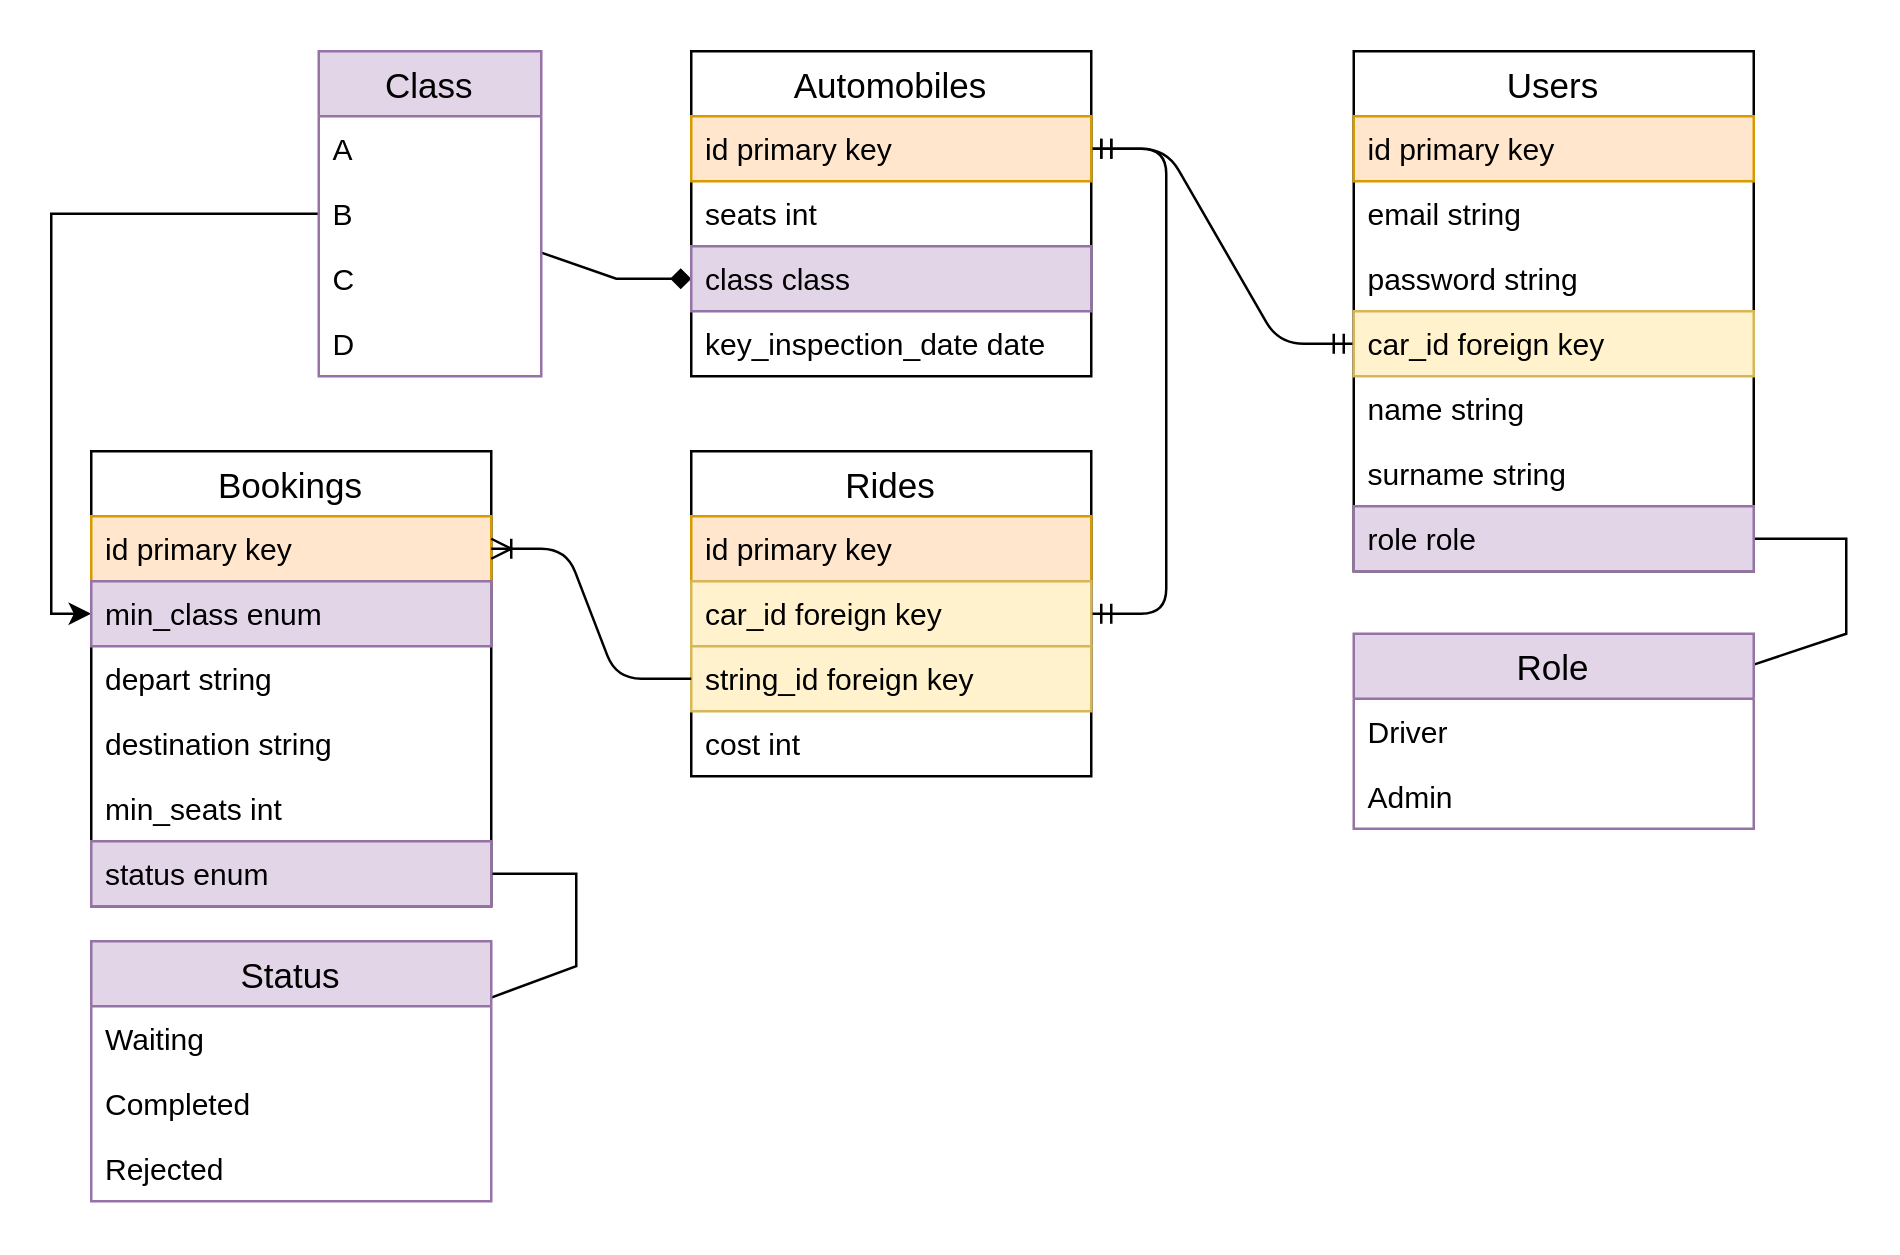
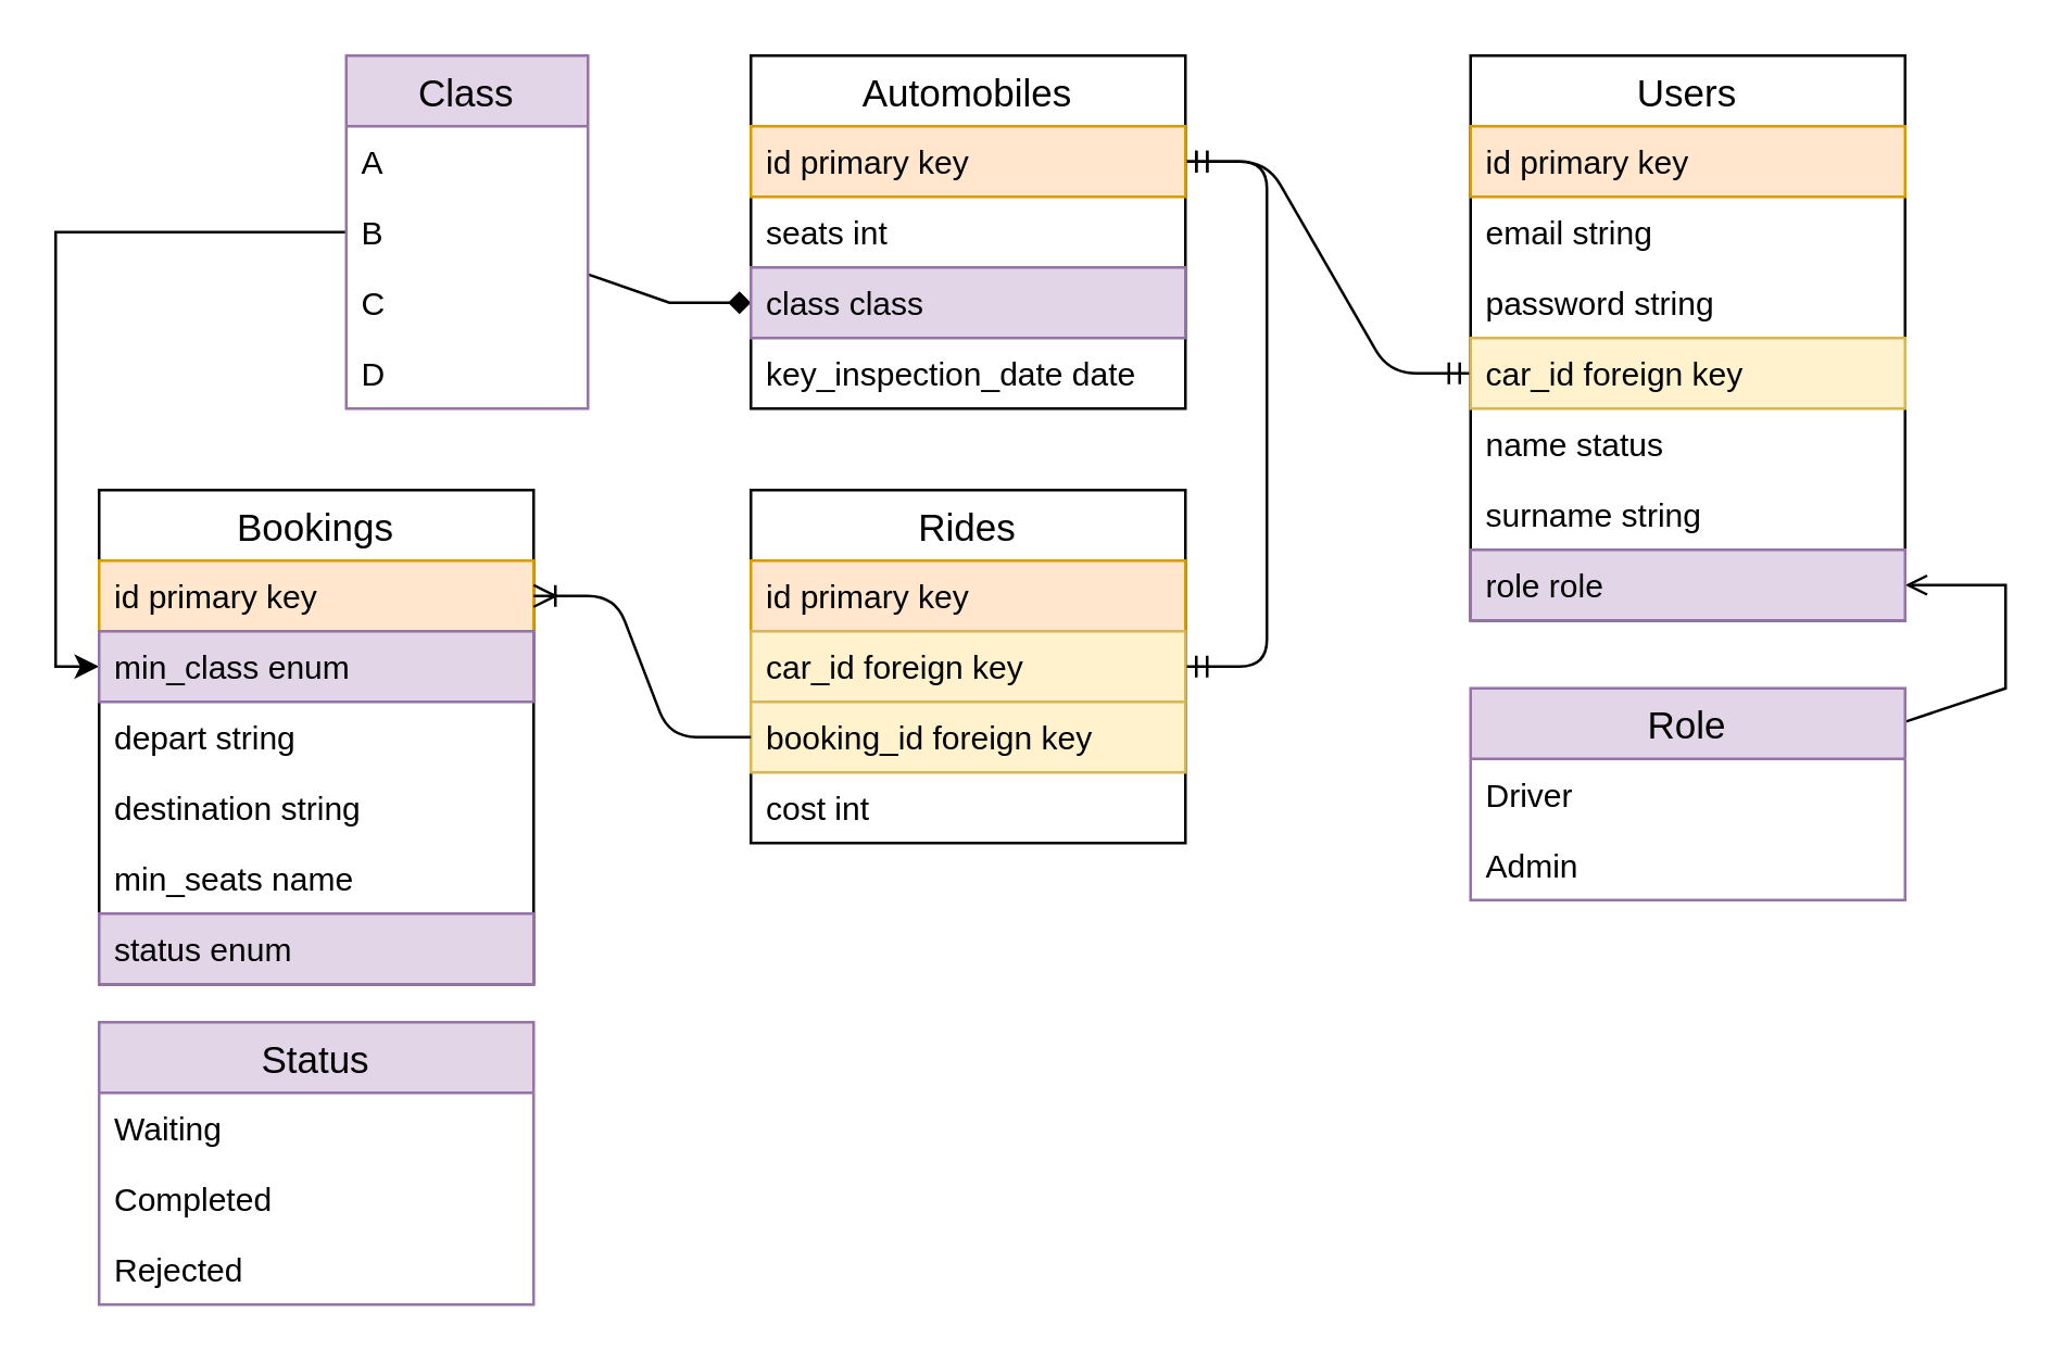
  <mxCell id="0" />
  <mxCell id="1" parent="0" />
  <mxCell id="2" value="" style="edgeStyle=entityRelationEdgeStyle;fontSize=12;html=1;endArrow=ERmandOne;startArrow=ERmandOne;" parent="1" source="9" target="17" edge="1"><mxGeometry width="100" height="100" relative="1" as="geometry"><mxPoint x="496" y="290" as="sourcePoint" /><mxPoint x="596" y="190" as="targetPoint" /></mxGeometry></mxCell>
  <mxCell id="3" value="" style="edgeStyle=entityRelationEdgeStyle;fontSize=12;html=1;endArrow=ERmandOne;startArrow=ERmandOne;" parent="1" source="23" target="9" edge="1"><mxGeometry width="100" height="100" relative="1" as="geometry"><mxPoint x="286" y="190" as="sourcePoint" /><mxPoint x="386" y="90" as="targetPoint" /></mxGeometry></mxCell>
- <mxCell id="4" value="" style="endArrow=none;html=1;rounded=0;" parent="1" source="39" target="20" edge="1"><mxGeometry relative="1" as="geometry"><mxPoint x="256" y="230" as="sourcePoint" /><mxPoint x="736" y="176" as="targetPoint" /><Array as="points"><mxPoint x="738" y="253" /><mxPoint x="738" y="215" /></Array></mxGeometry></mxCell>
+ <mxCell id="4" value="" style="endArrow=open;html=1;rounded=0;" parent="1" source="39" target="20" edge="1"><mxGeometry relative="1" as="geometry"><mxPoint x="256" y="230" as="sourcePoint" /><mxPoint x="736" y="176" as="targetPoint" /><Array as="points"><mxPoint x="738" y="253" /><mxPoint x="738" y="215" /></Array></mxGeometry></mxCell>
  <mxCell id="5" value="" style="endArrow=diamond;html=1;rounded=0;" parent="1" source="33" target="11" edge="1"><mxGeometry relative="1" as="geometry"><mxPoint x="256" y="230" as="sourcePoint" /><mxPoint x="416" y="230" as="targetPoint" /><Array as="points"><mxPoint x="246" y="111" /></Array></mxGeometry></mxCell>
- <mxCell id="6" value="" style="endArrow=none;html=1;rounded=0;" parent="1" source="42" target="32" edge="1"><mxGeometry relative="1" as="geometry"><mxPoint x="256" y="230" as="sourcePoint" /><mxPoint x="416" y="230" as="targetPoint" /><Array as="points"><mxPoint x="230" y="386" /><mxPoint x="230" y="349" /></Array></mxGeometry></mxCell>
  <mxCell id="7" value="" style="endArrow=classic;html=1;rounded=0;" parent="1" source="33" target="28" edge="1"><mxGeometry relative="1" as="geometry"><mxPoint x="327" y="222" as="sourcePoint" /><mxPoint x="487" y="222" as="targetPoint" /><Array as="points"><mxPoint x="20" y="85" /><mxPoint x="20" y="245" /></Array></mxGeometry></mxCell>
  <mxCell id="8" value="Automobiles" style="swimlane;fontStyle=0;childLayout=stackLayout;horizontal=1;startSize=26;horizontalStack=0;resizeParent=1;resizeParentMax=0;resizeLast=0;collapsible=1;marginBottom=0;align=center;fontSize=14;" parent="1" vertex="1"><mxGeometry x="276" y="20" width="160" height="130" as="geometry" /></mxCell>
  <mxCell id="9" value="id primary key" style="text;strokeColor=#d79b00;fillColor=#ffe6cc;spacingLeft=4;spacingRight=4;overflow=hidden;rotatable=0;points=[[0,0.5],[1,0.5]];portConstraint=eastwest;fontSize=12;" parent="8" vertex="1"><mxGeometry y="26" width="160" height="26" as="geometry" /></mxCell>
  <mxCell id="10" value="seats int" style="text;strokeColor=none;fillColor=none;spacingLeft=4;spacingRight=4;overflow=hidden;rotatable=0;points=[[0,0.5],[1,0.5]];portConstraint=eastwest;fontSize=12;" parent="8" vertex="1"><mxGeometry y="52" width="160" height="26" as="geometry" /></mxCell>
  <mxCell id="11" value="class class&#10;" style="text;strokeColor=#9673a6;fillColor=#e1d5e7;spacingLeft=4;spacingRight=4;overflow=hidden;rotatable=0;points=[[0,0.5],[1,0.5]];portConstraint=eastwest;fontSize=12;" parent="8" vertex="1"><mxGeometry y="78" width="160" height="26" as="geometry" /></mxCell>
  <mxCell id="12" value="key_inspection_date date" style="text;strokeColor=none;fillColor=none;spacingLeft=4;spacingRight=4;overflow=hidden;rotatable=0;points=[[0,0.5],[1,0.5]];portConstraint=eastwest;fontSize=12;" parent="8" vertex="1"><mxGeometry y="104" width="160" height="26" as="geometry" /></mxCell>
  <mxCell id="13" value="Users" style="swimlane;fontStyle=0;childLayout=stackLayout;horizontal=1;startSize=26;horizontalStack=0;resizeParent=1;resizeParentMax=0;resizeLast=0;collapsible=1;marginBottom=0;align=center;fontSize=14;" parent="1" vertex="1"><mxGeometry x="541" y="20" width="160" height="208" as="geometry"><mxRectangle x="350" y="280" width="70" height="26" as="alternateBounds" /></mxGeometry></mxCell>
  <mxCell id="14" value="id primary key" style="text;strokeColor=#d79b00;fillColor=#ffe6cc;spacingLeft=4;spacingRight=4;overflow=hidden;rotatable=0;points=[[0,0.5],[1,0.5]];portConstraint=eastwest;fontSize=12;" parent="13" vertex="1"><mxGeometry y="26" width="160" height="26" as="geometry" /></mxCell>
  <mxCell id="15" value="email string" style="text;strokeColor=none;fillColor=none;spacingLeft=4;spacingRight=4;overflow=hidden;rotatable=0;points=[[0,0.5],[1,0.5]];portConstraint=eastwest;fontSize=12;" parent="13" vertex="1"><mxGeometry y="52" width="160" height="26" as="geometry" /></mxCell>
  <mxCell id="16" value="password string&#10;" style="text;strokeColor=none;fillColor=none;spacingLeft=4;spacingRight=4;overflow=hidden;rotatable=0;points=[[0,0.5],[1,0.5]];portConstraint=eastwest;fontSize=12;" parent="13" vertex="1"><mxGeometry y="78" width="160" height="26" as="geometry" /></mxCell>
  <mxCell id="17" value="car_id foreign key" style="text;strokeColor=#d6b656;fillColor=#fff2cc;spacingLeft=4;spacingRight=4;overflow=hidden;rotatable=0;points=[[0,0.5],[1,0.5]];portConstraint=eastwest;fontSize=12;" parent="13" vertex="1"><mxGeometry y="104" width="160" height="26" as="geometry" /></mxCell>
- <mxCell id="18" value="name string" style="text;strokeColor=none;fillColor=none;spacingLeft=4;spacingRight=4;overflow=hidden;rotatable=0;points=[[0,0.5],[1,0.5]];portConstraint=eastwest;fontSize=12;" parent="13" vertex="1"><mxGeometry y="130" width="160" height="26" as="geometry" /></mxCell>
+ <mxCell id="18" value="name status" style="text;strokeColor=none;fillColor=none;spacingLeft=4;spacingRight=4;overflow=hidden;rotatable=0;points=[[0,0.5],[1,0.5]];portConstraint=eastwest;fontSize=12;" parent="13" vertex="1"><mxGeometry y="130" width="160" height="26" as="geometry" /></mxCell>
  <mxCell id="19" value="surname string" style="text;strokeColor=none;fillColor=none;spacingLeft=4;spacingRight=4;overflow=hidden;rotatable=0;points=[[0,0.5],[1,0.5]];portConstraint=eastwest;fontSize=12;" parent="13" vertex="1"><mxGeometry y="156" width="160" height="26" as="geometry" /></mxCell>
  <mxCell id="20" value="role role" style="text;strokeColor=#9673a6;fillColor=#e1d5e7;spacingLeft=4;spacingRight=4;overflow=hidden;rotatable=0;points=[[0,0.5],[1,0.5]];portConstraint=eastwest;fontSize=12;" parent="13" vertex="1"><mxGeometry y="182" width="160" height="26" as="geometry" /></mxCell>
  <mxCell id="21" value="Rides" style="swimlane;fontStyle=0;childLayout=stackLayout;horizontal=1;startSize=26;horizontalStack=0;resizeParent=1;resizeParentMax=0;resizeLast=0;collapsible=1;marginBottom=0;align=center;fontSize=14;" parent="1" vertex="1"><mxGeometry x="276" y="180" width="160" height="130" as="geometry" /></mxCell>
  <mxCell id="22" value="id primary key" style="text;strokeColor=#d79b00;fillColor=#ffe6cc;spacingLeft=4;spacingRight=4;overflow=hidden;rotatable=0;points=[[0,0.5],[1,0.5]];portConstraint=eastwest;fontSize=12;" parent="21" vertex="1"><mxGeometry y="26" width="160" height="26" as="geometry" /></mxCell>
  <mxCell id="23" value="car_id foreign key" style="text;strokeColor=#d6b656;fillColor=#fff2cc;spacingLeft=4;spacingRight=4;overflow=hidden;rotatable=0;points=[[0,0.5],[1,0.5]];portConstraint=eastwest;fontSize=12;" parent="21" vertex="1"><mxGeometry y="52" width="160" height="26" as="geometry" /></mxCell>
- <mxCell id="24" value="string_id foreign key" style="text;strokeColor=#d6b656;fillColor=#fff2cc;spacingLeft=4;spacingRight=4;overflow=hidden;rotatable=0;points=[[0,0.5],[1,0.5]];portConstraint=eastwest;fontSize=12;" parent="21" vertex="1"><mxGeometry y="78" width="160" height="26" as="geometry" /></mxCell>
+ <mxCell id="24" value="booking_id foreign key" style="text;strokeColor=#d6b656;fillColor=#fff2cc;spacingLeft=4;spacingRight=4;overflow=hidden;rotatable=0;points=[[0,0.5],[1,0.5]];portConstraint=eastwest;fontSize=12;" parent="21" vertex="1"><mxGeometry y="78" width="160" height="26" as="geometry" /></mxCell>
  <mxCell id="25" value="cost int&#10;" style="text;strokeColor=none;fillColor=none;spacingLeft=4;spacingRight=4;overflow=hidden;rotatable=0;points=[[0,0.5],[1,0.5]];portConstraint=eastwest;fontSize=12;" parent="21" vertex="1"><mxGeometry y="104" width="160" height="26" as="geometry" /></mxCell>
  <mxCell id="26" value="Bookings" style="swimlane;fontStyle=0;childLayout=stackLayout;horizontal=1;startSize=26;horizontalStack=0;resizeParent=1;resizeParentMax=0;resizeLast=0;collapsible=1;marginBottom=0;align=center;fontSize=14;" parent="1" vertex="1"><mxGeometry x="36" y="180" width="160" height="182" as="geometry" /></mxCell>
  <mxCell id="27" value="id primary key" style="text;strokeColor=#d79b00;fillColor=#ffe6cc;spacingLeft=4;spacingRight=4;overflow=hidden;rotatable=0;points=[[0,0.5],[1,0.5]];portConstraint=eastwest;fontSize=12;" parent="26" vertex="1"><mxGeometry y="26" width="160" height="26" as="geometry" /></mxCell>
  <mxCell id="28" value="min_class enum" style="text;strokeColor=#9673a6;fillColor=#e1d5e7;spacingLeft=4;spacingRight=4;overflow=hidden;rotatable=0;points=[[0,0.5],[1,0.5]];portConstraint=eastwest;fontSize=12;" parent="26" vertex="1"><mxGeometry y="52" width="160" height="26" as="geometry" /></mxCell>
  <mxCell id="29" value="depart string&#10;" style="text;strokeColor=none;fillColor=none;spacingLeft=4;spacingRight=4;overflow=hidden;rotatable=0;points=[[0,0.5],[1,0.5]];portConstraint=eastwest;fontSize=12;" parent="26" vertex="1"><mxGeometry y="78" width="160" height="26" as="geometry" /></mxCell>
  <mxCell id="30" value="destination string&#10;" style="text;strokeColor=none;fillColor=none;spacingLeft=4;spacingRight=4;overflow=hidden;rotatable=0;points=[[0,0.5],[1,0.5]];portConstraint=eastwest;fontSize=12;" parent="26" vertex="1"><mxGeometry y="104" width="160" height="26" as="geometry" /></mxCell>
- <mxCell id="31" value="min_seats int" style="text;strokeColor=none;fillColor=none;spacingLeft=4;spacingRight=4;overflow=hidden;rotatable=0;points=[[0,0.5],[1,0.5]];portConstraint=eastwest;fontSize=12;" parent="26" vertex="1"><mxGeometry y="130" width="160" height="26" as="geometry" /></mxCell>
+ <mxCell id="31" value="min_seats name" style="text;strokeColor=none;fillColor=none;spacingLeft=4;spacingRight=4;overflow=hidden;rotatable=0;points=[[0,0.5],[1,0.5]];portConstraint=eastwest;fontSize=12;" parent="26" vertex="1"><mxGeometry y="130" width="160" height="26" as="geometry" /></mxCell>
  <mxCell id="32" value="status enum" style="text;strokeColor=#9673a6;fillColor=#e1d5e7;spacingLeft=4;spacingRight=4;overflow=hidden;rotatable=0;points=[[0,0.5],[1,0.5]];portConstraint=eastwest;fontSize=12;" parent="26" vertex="1"><mxGeometry y="156" width="160" height="26" as="geometry" /></mxCell>
  <mxCell id="33" value="Class" style="swimlane;fontStyle=0;childLayout=stackLayout;horizontal=1;startSize=26;horizontalStack=0;resizeParent=1;resizeParentMax=0;resizeLast=0;collapsible=1;marginBottom=0;align=center;fontSize=14;fillColor=#e1d5e7;strokeColor=#9673a6;" parent="1" vertex="1"><mxGeometry x="127" y="20" width="89" height="130" as="geometry" /></mxCell>
  <mxCell id="34" value="A" style="text;strokeColor=none;fillColor=none;spacingLeft=4;spacingRight=4;overflow=hidden;rotatable=0;points=[[0,0.5],[1,0.5]];portConstraint=eastwest;fontSize=12;" parent="33" vertex="1"><mxGeometry y="26" width="89" height="26" as="geometry" /></mxCell>
  <mxCell id="35" value="B" style="text;strokeColor=none;fillColor=none;spacingLeft=4;spacingRight=4;overflow=hidden;rotatable=0;points=[[0,0.5],[1,0.5]];portConstraint=eastwest;fontSize=12;" parent="33" vertex="1"><mxGeometry y="52" width="89" height="26" as="geometry" /></mxCell>
  <mxCell id="36" value="C" style="text;strokeColor=none;fillColor=none;spacingLeft=4;spacingRight=4;overflow=hidden;rotatable=0;points=[[0,0.5],[1,0.5]];portConstraint=eastwest;fontSize=12;" parent="33" vertex="1"><mxGeometry y="78" width="89" height="26" as="geometry" /></mxCell>
  <mxCell id="37" value="D" style="text;strokeColor=none;fillColor=none;spacingLeft=4;spacingRight=4;overflow=hidden;rotatable=0;points=[[0,0.5],[1,0.5]];portConstraint=eastwest;fontSize=12;" parent="33" vertex="1"><mxGeometry y="104" width="89" height="26" as="geometry" /></mxCell>
  <mxCell id="38" value="" style="edgeStyle=entityRelationEdgeStyle;fontSize=12;html=1;endArrow=ERoneToMany;" parent="1" source="24" target="27" edge="1"><mxGeometry width="100" height="100" relative="1" as="geometry"><mxPoint x="332" y="298" as="sourcePoint" /><mxPoint x="432" y="198" as="targetPoint" /></mxGeometry></mxCell>
  <mxCell id="39" value="Role" style="swimlane;fontStyle=0;childLayout=stackLayout;horizontal=1;startSize=26;horizontalStack=0;resizeParent=1;resizeParentMax=0;resizeLast=0;collapsible=1;marginBottom=0;align=center;fontSize=14;fillColor=#e1d5e7;strokeColor=#9673a6;" parent="1" vertex="1"><mxGeometry x="541" y="253" width="160" height="78" as="geometry" /></mxCell>
  <mxCell id="40" value="Driver" style="text;strokeColor=none;fillColor=none;spacingLeft=4;spacingRight=4;overflow=hidden;rotatable=0;points=[[0,0.5],[1,0.5]];portConstraint=eastwest;fontSize=12;" parent="39" vertex="1"><mxGeometry y="26" width="160" height="26" as="geometry" /></mxCell>
  <mxCell id="41" value="Admin" style="text;strokeColor=none;fillColor=none;spacingLeft=4;spacingRight=4;overflow=hidden;rotatable=0;points=[[0,0.5],[1,0.5]];portConstraint=eastwest;fontSize=12;" parent="39" vertex="1"><mxGeometry y="52" width="160" height="26" as="geometry" /></mxCell>
  <mxCell id="42" value="Status" style="swimlane;fontStyle=0;childLayout=stackLayout;horizontal=1;startSize=26;horizontalStack=0;resizeParent=1;resizeParentMax=0;resizeLast=0;collapsible=1;marginBottom=0;align=center;fontSize=14;fillColor=#e1d5e7;strokeColor=#9673a6;" parent="1" vertex="1"><mxGeometry x="36" y="376" width="160" height="104" as="geometry" /></mxCell>
  <mxCell id="43" value="Waiting" style="text;strokeColor=none;fillColor=none;spacingLeft=4;spacingRight=4;overflow=hidden;rotatable=0;points=[[0,0.5],[1,0.5]];portConstraint=eastwest;fontSize=12;" parent="42" vertex="1"><mxGeometry y="26" width="160" height="26" as="geometry" /></mxCell>
  <mxCell id="44" value="Completed" style="text;strokeColor=none;fillColor=none;spacingLeft=4;spacingRight=4;overflow=hidden;rotatable=0;points=[[0,0.5],[1,0.5]];portConstraint=eastwest;fontSize=12;" parent="42" vertex="1"><mxGeometry y="52" width="160" height="26" as="geometry" /></mxCell>
  <mxCell id="45" value="Rejected" style="text;strokeColor=none;fillColor=none;spacingLeft=4;spacingRight=4;overflow=hidden;rotatable=0;points=[[0,0.5],[1,0.5]];portConstraint=eastwest;fontSize=12;" parent="42" vertex="1"><mxGeometry y="78" width="160" height="26" as="geometry" /></mxCell>
